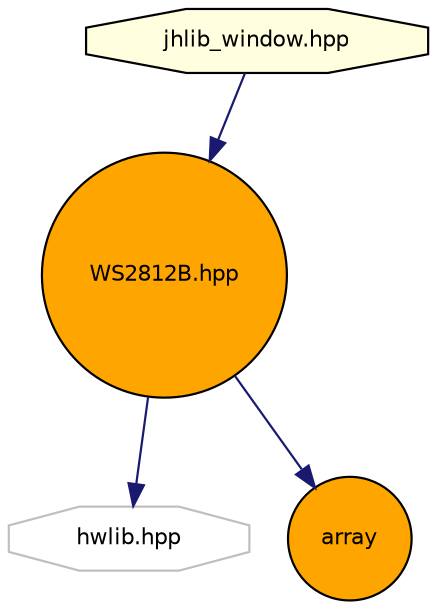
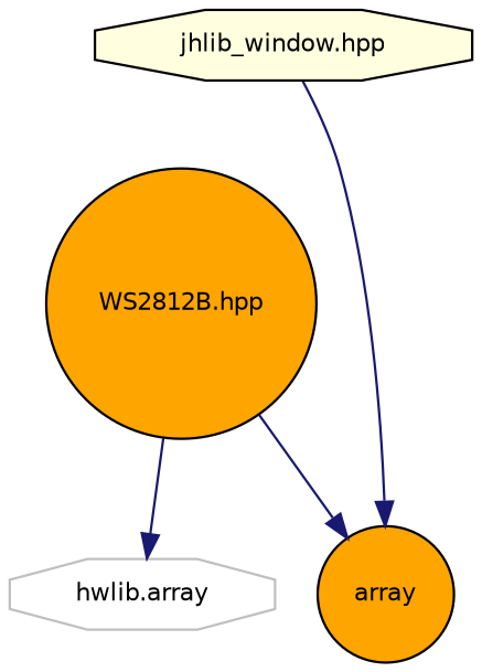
  digraph {
    node [color=black fillcolor=orange fontname=Helvetica fontsize=10 shape=octagon style=filled]
    edge [color=midnightblue fontname=Helvetica fontsize=10 labelfontname=Helvetica labelfontsize=10 style=solid]
    n1 [fillcolor=lightyellow fontcolor=black height=0.2 label="jhlib_window.hpp" width=0.4]
    n2 [height=0.2 label="WS2812B.hpp" shape=circle width=0.4]
-   n3 [color=grey75 fillcolor=white height=0.2 label="hwlib.hpp" width=0.4]
+   n3 [color=grey75 fillcolor=white height=0.2 label="hwlib.array" width=0.4]
    n4 [height=0.2 label=array shape=circle width=0.4]
-   n1 -> n2
+   n1 -> n4
    n2 -> n3
    n2 -> n4
  }
